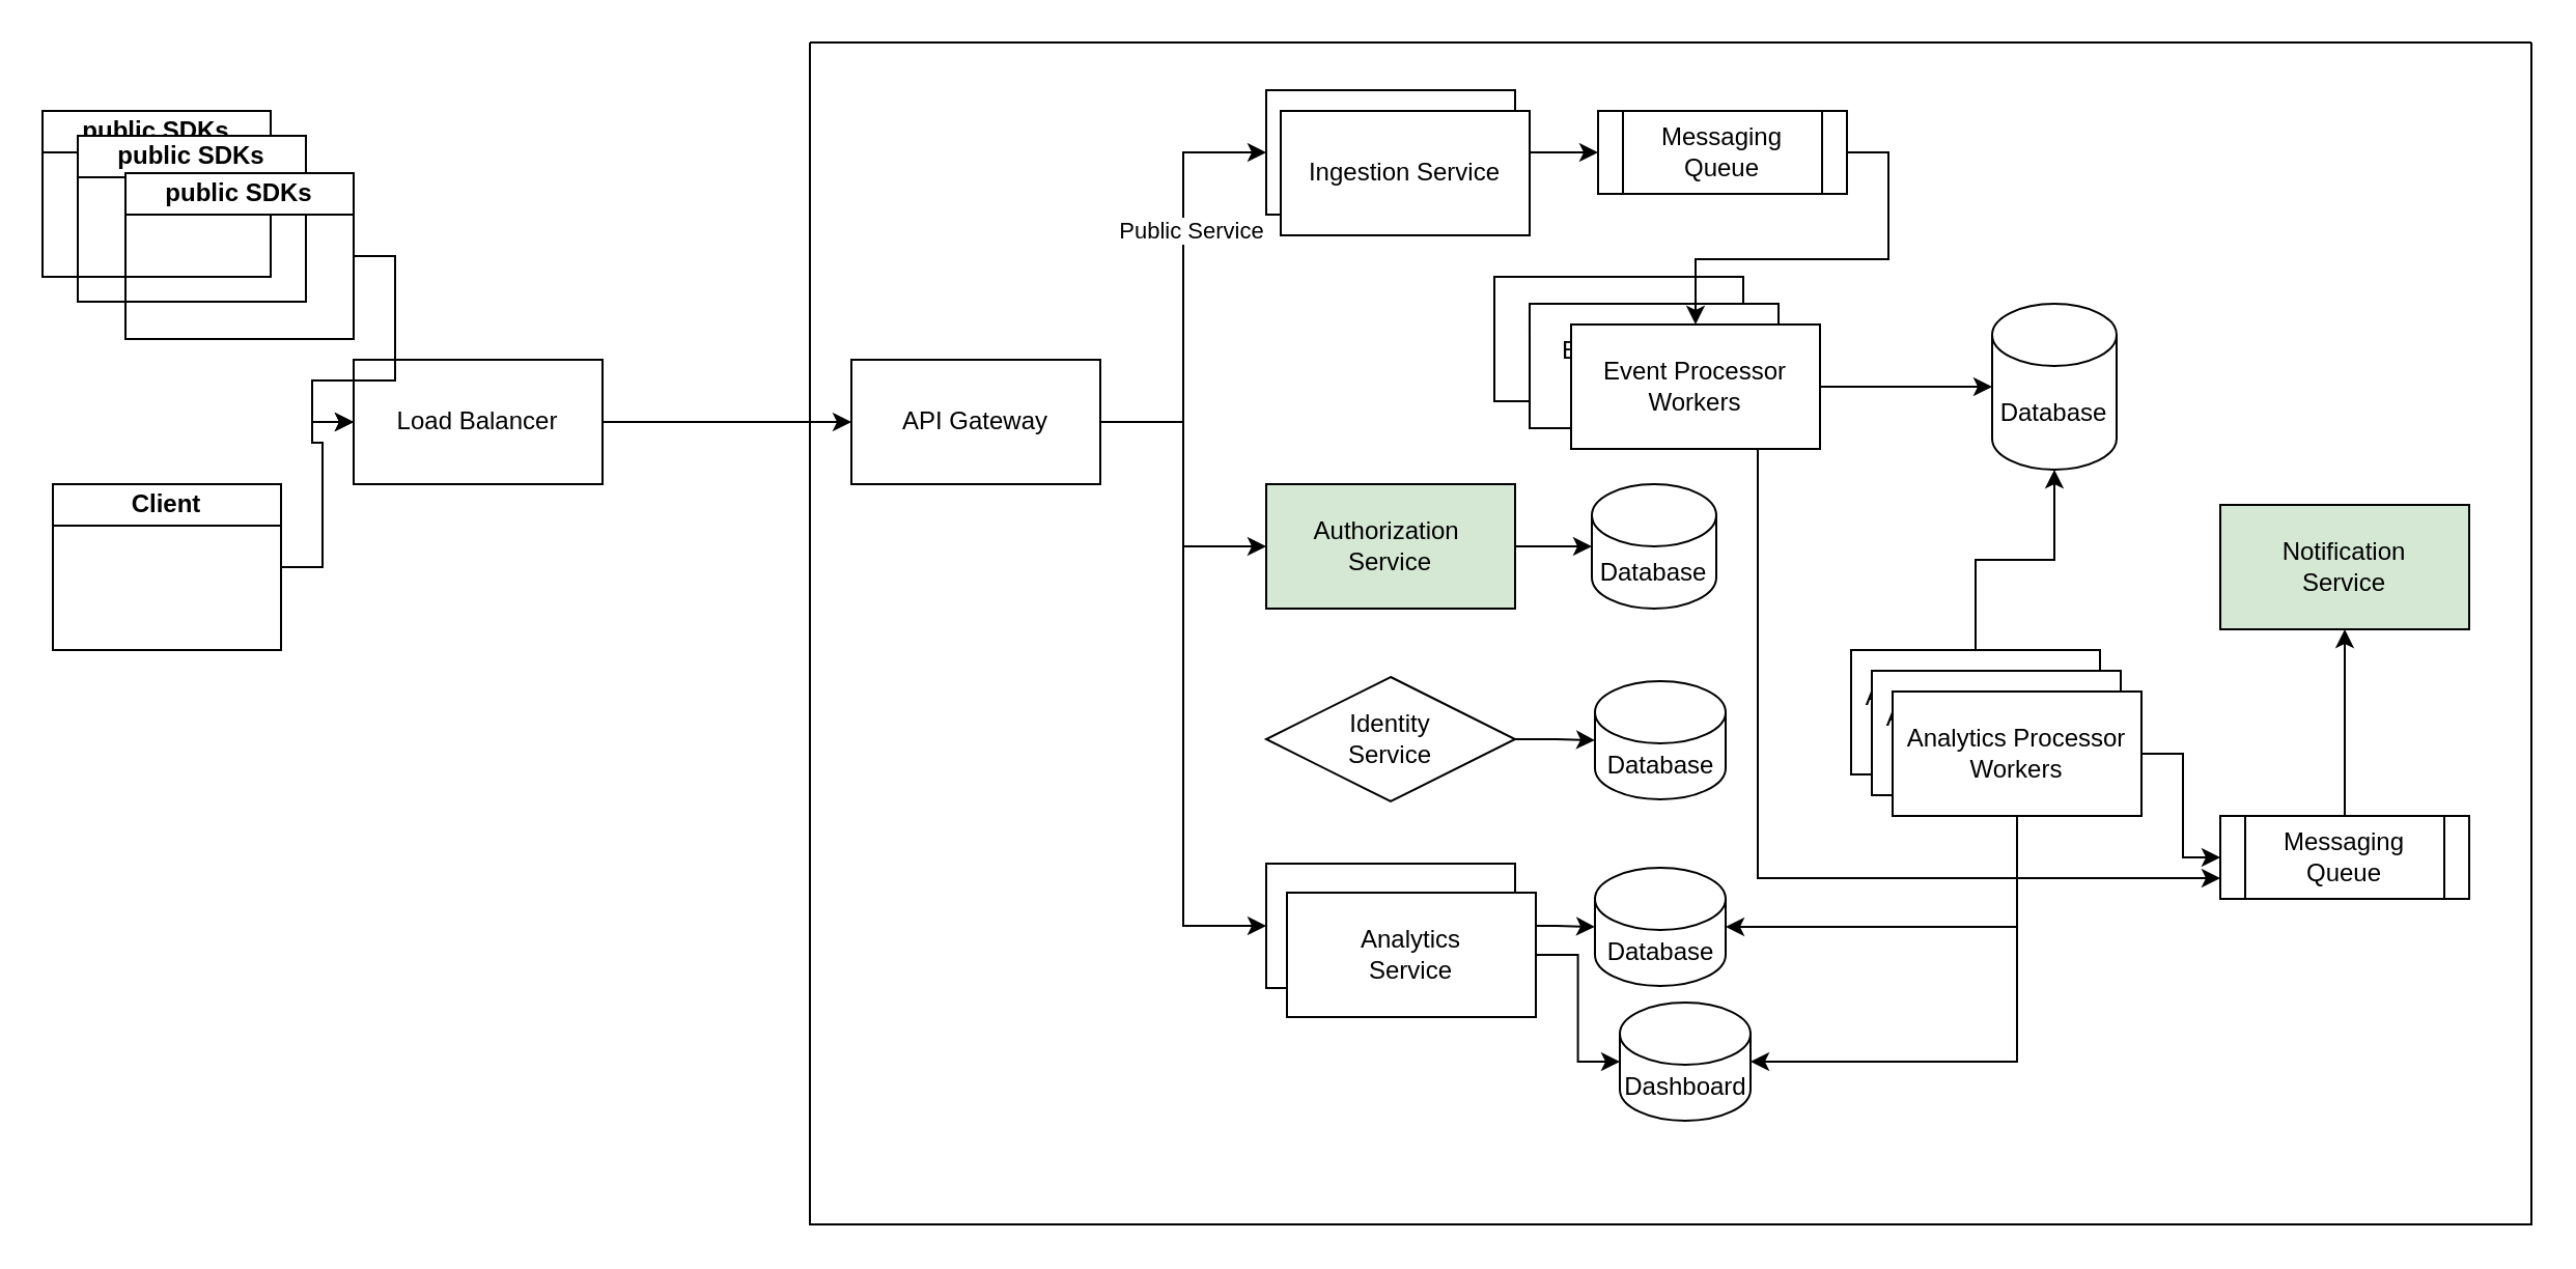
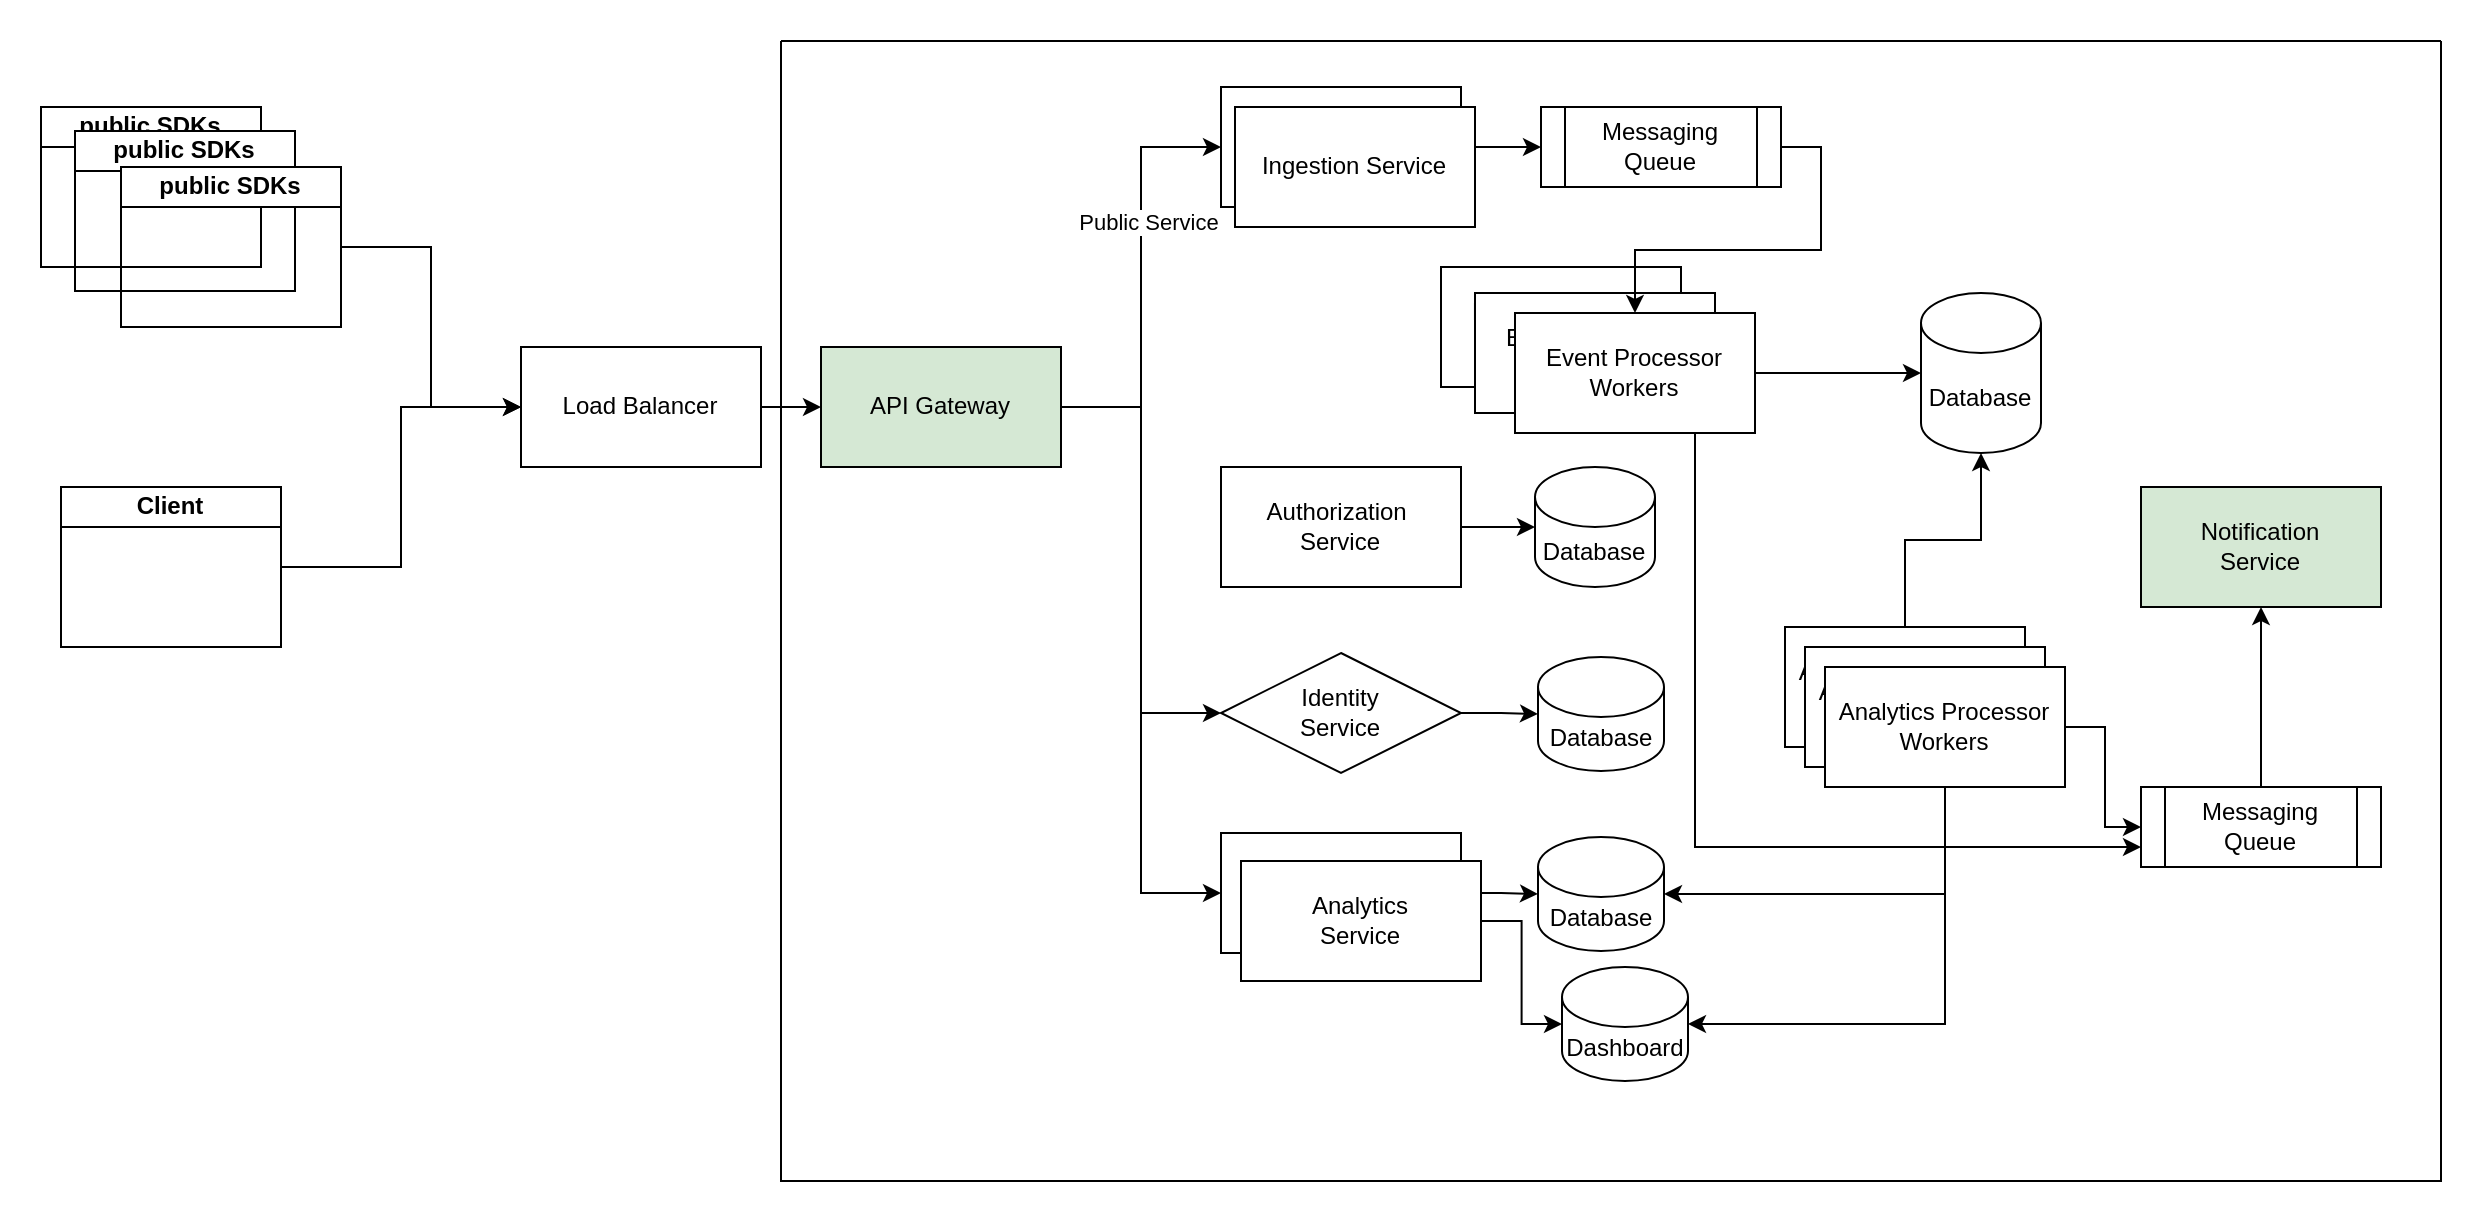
  <mxCell id="0" />
  <mxCell id="1" parent="0" />
  <mxCell id="2" style="edgeStyle=orthogonalEdgeStyle;rounded=0;orthogonalLoop=1;jettySize=auto;html=1;exitX=1;exitY=0.5;exitDx=0;exitDy=0;entryX=0;entryY=0.5;entryDx=0;entryDy=0;" edge="1" parent="1" source="3" target="5"><mxGeometry relative="1" as="geometry" /></mxCell>
- <mxCell id="3" value="Client" style="swimlane;whiteSpace=wrap;html=1;startSize=20;" vertex="1" parent="1"><mxGeometry x="25" y="233" width="110" height="80" as="geometry" /></mxCell>
+ <mxCell id="3" value="Client" style="swimlane;whiteSpace=wrap;html=1;startSize=20;" vertex="1" parent="1"><mxGeometry x="30" y="243" width="110" height="80" as="geometry" /></mxCell>
  <mxCell id="4" style="edgeStyle=orthogonalEdgeStyle;rounded=0;orthogonalLoop=1;jettySize=auto;html=1;exitX=1;exitY=0.5;exitDx=0;exitDy=0;entryX=0;entryY=0.5;entryDx=0;entryDy=0;" edge="1" parent="1" source="5" target="11"><mxGeometry relative="1" as="geometry" /></mxCell>
- <mxCell id="5" value="Load Balancer" style="rounded=0;whiteSpace=wrap;html=1;" vertex="1" parent="1"><mxGeometry x="170" y="173" width="120" height="60" as="geometry" /></mxCell>
+ <mxCell id="5" value="Load Balancer" style="rounded=0;whiteSpace=wrap;html=1;" vertex="1" parent="1"><mxGeometry x="260" y="173" width="120" height="60" as="geometry" /></mxCell>
  <mxCell id="6" style="edgeStyle=orthogonalEdgeStyle;rounded=0;orthogonalLoop=1;jettySize=auto;html=1;exitX=1;exitY=0.5;exitDx=0;exitDy=0;entryX=0;entryY=0.5;entryDx=0;entryDy=0;" edge="1" parent="1" source="11" target="13"><mxGeometry relative="1" as="geometry" /></mxCell>
  <mxCell id="7" value="Public Service" style="edgeLabel;html=1;align=center;verticalAlign=middle;resizable=0;points=[];" vertex="1" connectable="0" parent="6"><mxGeometry x="0.263" y="-3" relative="1" as="geometry"><mxPoint as="offset" /></mxGeometry></mxCell>
- <mxCell id="8" style="edgeStyle=orthogonalEdgeStyle;rounded=0;orthogonalLoop=1;jettySize=auto;html=1;exitX=1;exitY=0.5;exitDx=0;exitDy=0;entryX=0;entryY=0.5;entryDx=0;entryDy=0;" edge="1" parent="1" source="11" target="27"><mxGeometry relative="1" as="geometry" /></mxCell>
+ <mxCell id="9" style="edgeStyle=orthogonalEdgeStyle;rounded=0;orthogonalLoop=1;jettySize=auto;html=1;exitX=1;exitY=0.5;exitDx=0;exitDy=0;entryX=0;entryY=0.5;entryDx=0;entryDy=0;" edge="1" parent="1" source="11" target="29"><mxGeometry relative="1" as="geometry" /></mxCell>
  <mxCell id="10" style="edgeStyle=orthogonalEdgeStyle;rounded=0;orthogonalLoop=1;jettySize=auto;html=1;exitX=1;exitY=0.5;exitDx=0;exitDy=0;entryX=0;entryY=0.5;entryDx=0;entryDy=0;" edge="1" parent="1" source="11" target="34"><mxGeometry relative="1" as="geometry" /></mxCell>
- <mxCell id="11" value="API Gateway" style="rounded=0;whiteSpace=wrap;html=1;" vertex="1" parent="1"><mxGeometry x="410" y="173" width="120" height="60" as="geometry" /></mxCell>
+ <mxCell id="11" value="API Gateway" style="rounded=0;whiteSpace=wrap;html=1;fillColor=#d5e8d4;" vertex="1" parent="1"><mxGeometry x="410" y="173" width="120" height="60" as="geometry" /></mxCell>
  <mxCell id="12" style="edgeStyle=orthogonalEdgeStyle;rounded=0;orthogonalLoop=1;jettySize=auto;html=1;exitX=1;exitY=0.5;exitDx=0;exitDy=0;entryX=0;entryY=0.5;entryDx=0;entryDy=0;" edge="1" parent="1" source="13" target="18"><mxGeometry relative="1" as="geometry" /></mxCell>
  <mxCell id="13" value="Ingestion Service" style="rounded=0;whiteSpace=wrap;html=1;" vertex="1" parent="1"><mxGeometry x="610" y="43" width="120" height="60" as="geometry" /></mxCell>
  <mxCell id="14" value="public SDKs" style="swimlane;whiteSpace=wrap;html=1;startSize=20;" vertex="1" parent="1"><mxGeometry x="20" y="53" width="110" height="80" as="geometry" /></mxCell>
  <mxCell id="15" value="public SDKs" style="swimlane;whiteSpace=wrap;html=1;startSize=20;" vertex="1" parent="1"><mxGeometry x="37" y="65" width="110" height="80" as="geometry" /></mxCell>
  <mxCell id="16" style="edgeStyle=orthogonalEdgeStyle;rounded=0;orthogonalLoop=1;jettySize=auto;html=1;exitX=1;exitY=0.5;exitDx=0;exitDy=0;entryX=0;entryY=0.5;entryDx=0;entryDy=0;" edge="1" parent="1" source="17" target="5"><mxGeometry relative="1" as="geometry" /></mxCell>
  <mxCell id="17" value="public SDKs" style="swimlane;whiteSpace=wrap;html=1;startSize=20;" vertex="1" parent="1"><mxGeometry x="60" y="83" width="110" height="80" as="geometry" /></mxCell>
  <mxCell id="18" value="Messaging Queue" style="shape=process;whiteSpace=wrap;html=1;backgroundOutline=1;" vertex="1" parent="1"><mxGeometry x="770" y="53" width="120" height="40" as="geometry" /></mxCell>
  <mxCell id="19" value="Event Processor Workers" style="rounded=0;whiteSpace=wrap;html=1;" vertex="1" parent="1"><mxGeometry x="720" y="133" width="120" height="60" as="geometry" /></mxCell>
  <mxCell id="20" value="Event Processor Workers" style="rounded=0;whiteSpace=wrap;html=1;" vertex="1" parent="1"><mxGeometry x="737" y="146" width="120" height="60" as="geometry" /></mxCell>
  <mxCell id="21" style="edgeStyle=orthogonalEdgeStyle;rounded=0;orthogonalLoop=1;jettySize=auto;html=1;exitX=0.75;exitY=1;exitDx=0;exitDy=0;entryX=0;entryY=0.75;entryDx=0;entryDy=0;" edge="1" parent="1" source="22" target="47"><mxGeometry relative="1" as="geometry" /></mxCell>
  <mxCell id="22" value="Event Processor Workers" style="rounded=0;whiteSpace=wrap;html=1;" vertex="1" parent="1"><mxGeometry x="757" y="156" width="120" height="60" as="geometry" /></mxCell>
  <mxCell id="23" style="edgeStyle=orthogonalEdgeStyle;rounded=0;orthogonalLoop=1;jettySize=auto;html=1;exitX=1;exitY=0.5;exitDx=0;exitDy=0;entryX=0.5;entryY=0;entryDx=0;entryDy=0;" edge="1" parent="1" source="18" target="22"><mxGeometry relative="1" as="geometry" /></mxCell>
  <mxCell id="24" value="Database" style="shape=cylinder3;whiteSpace=wrap;html=1;boundedLbl=1;backgroundOutline=1;size=15;" vertex="1" parent="1"><mxGeometry x="960" y="146" width="60" height="80" as="geometry" /></mxCell>
  <mxCell id="25" style="edgeStyle=orthogonalEdgeStyle;rounded=0;orthogonalLoop=1;jettySize=auto;html=1;exitX=1;exitY=0.5;exitDx=0;exitDy=0;entryX=0;entryY=0.5;entryDx=0;entryDy=0;entryPerimeter=0;" edge="1" parent="1" source="22" target="24"><mxGeometry relative="1" as="geometry" /></mxCell>
  <mxCell id="26" style="edgeStyle=orthogonalEdgeStyle;rounded=0;orthogonalLoop=1;jettySize=auto;html=1;exitX=1;exitY=0.5;exitDx=0;exitDy=0;" edge="1" parent="1" source="27" target="30"><mxGeometry relative="1" as="geometry" /></mxCell>
- <mxCell id="27" value="Authorization&amp;nbsp;&lt;div&gt;Service&lt;/div&gt;" style="rounded=0;whiteSpace=wrap;html=1;fillColor=#d5e8d4;" vertex="1" parent="1"><mxGeometry x="610" y="233" width="120" height="60" as="geometry" /></mxCell>
+ <mxCell id="27" value="Authorization&amp;nbsp;&lt;div&gt;Service&lt;/div&gt;" style="rounded=0;whiteSpace=wrap;html=1;" vertex="1" parent="1"><mxGeometry x="610" y="233" width="120" height="60" as="geometry" /></mxCell>
  <mxCell id="28" style="edgeStyle=orthogonalEdgeStyle;rounded=0;orthogonalLoop=1;jettySize=auto;html=1;exitX=1;exitY=0.5;exitDx=0;exitDy=0;" edge="1" parent="1" source="29" target="31"><mxGeometry relative="1" as="geometry" /></mxCell>
  <mxCell id="29" value="&lt;div&gt;Identity&lt;/div&gt;&lt;div&gt;Service&lt;/div&gt;" style="rhombus;whiteSpace=wrap;html=1;" vertex="1" parent="1"><mxGeometry x="610" y="326" width="120" height="60" as="geometry" /></mxCell>
  <mxCell id="30" value="Database" style="shape=cylinder3;whiteSpace=wrap;html=1;boundedLbl=1;backgroundOutline=1;size=15;" vertex="1" parent="1"><mxGeometry x="767" y="233" width="60" height="60" as="geometry" /></mxCell>
  <mxCell id="31" value="Database" style="shape=cylinder3;whiteSpace=wrap;html=1;boundedLbl=1;backgroundOutline=1;size=15;" vertex="1" parent="1"><mxGeometry x="768.5" y="328" width="63" height="57" as="geometry" /></mxCell>
  <mxCell id="32" value="" style="swimlane;startSize=0;" vertex="1" parent="1"><mxGeometry x="390" y="20" width="830" height="570" as="geometry"><mxRectangle x="390" y="117" width="50" height="40" as="alternateBounds" /></mxGeometry></mxCell>
  <mxCell id="33" style="edgeStyle=orthogonalEdgeStyle;rounded=0;orthogonalLoop=1;jettySize=auto;html=1;exitX=1;exitY=0.5;exitDx=0;exitDy=0;" edge="1" parent="32" source="34" target="35"><mxGeometry relative="1" as="geometry" /></mxCell>
  <mxCell id="34" value="&lt;div&gt;&lt;span style=&quot;background-color: transparent; color: light-dark(rgb(0, 0, 0), rgb(255, 255, 255));&quot;&gt;Analytics&lt;/span&gt;&lt;/div&gt;&lt;div&gt;&lt;span style=&quot;background-color: transparent; color: light-dark(rgb(0, 0, 0), rgb(255, 255, 255));&quot;&gt;Service&lt;/span&gt;&lt;/div&gt;" style="rounded=0;whiteSpace=wrap;html=1;" vertex="1" parent="32"><mxGeometry x="220" y="396" width="120" height="60" as="geometry" /></mxCell>
  <mxCell id="35" value="Database" style="shape=cylinder3;whiteSpace=wrap;html=1;boundedLbl=1;backgroundOutline=1;size=15;" vertex="1" parent="32"><mxGeometry x="378.5" y="398" width="63" height="57" as="geometry" /></mxCell>
  <mxCell id="36" value="&lt;div&gt;&lt;span style=&quot;background-color: transparent; color: light-dark(rgb(0, 0, 0), rgb(255, 255, 255));&quot;&gt;Analytics&lt;/span&gt;&lt;/div&gt;&lt;div&gt;&lt;span style=&quot;background-color: transparent; color: light-dark(rgb(0, 0, 0), rgb(255, 255, 255));&quot;&gt;Service&lt;/span&gt;&lt;/div&gt;" style="rounded=0;whiteSpace=wrap;html=1;" vertex="1" parent="32"><mxGeometry x="230" y="410" width="120" height="60" as="geometry" /></mxCell>
  <mxCell id="37" value="Dashboard" style="shape=cylinder3;whiteSpace=wrap;html=1;boundedLbl=1;backgroundOutline=1;size=15;" vertex="1" parent="32"><mxGeometry x="390.5" y="463" width="63" height="57" as="geometry" /></mxCell>
  <mxCell id="38" style="edgeStyle=orthogonalEdgeStyle;rounded=0;orthogonalLoop=1;jettySize=auto;html=1;exitX=1;exitY=0.5;exitDx=0;exitDy=0;entryX=0;entryY=0.5;entryDx=0;entryDy=0;entryPerimeter=0;" edge="1" parent="32" source="36" target="37"><mxGeometry relative="1" as="geometry" /></mxCell>
  <mxCell id="39" value="Analytics Processor Workers" style="rounded=0;whiteSpace=wrap;html=1;" vertex="1" parent="32"><mxGeometry x="502" y="293" width="120" height="60" as="geometry" /></mxCell>
  <mxCell id="40" value="Analytics Processor Workers" style="rounded=0;whiteSpace=wrap;html=1;" vertex="1" parent="32"><mxGeometry x="512" y="303" width="120" height="60" as="geometry" /></mxCell>
  <mxCell id="41" style="edgeStyle=orthogonalEdgeStyle;rounded=0;orthogonalLoop=1;jettySize=auto;html=1;exitX=1;exitY=0.5;exitDx=0;exitDy=0;entryX=0;entryY=0.5;entryDx=0;entryDy=0;" edge="1" parent="32" source="42" target="47"><mxGeometry relative="1" as="geometry" /></mxCell>
  <mxCell id="42" value="Analytics Processor Workers" style="rounded=0;whiteSpace=wrap;html=1;" vertex="1" parent="32"><mxGeometry x="522" y="313" width="120" height="60" as="geometry" /></mxCell>
  <mxCell id="43" style="edgeStyle=orthogonalEdgeStyle;rounded=0;orthogonalLoop=1;jettySize=auto;html=1;exitX=0.5;exitY=1;exitDx=0;exitDy=0;entryX=1;entryY=0.5;entryDx=0;entryDy=0;entryPerimeter=0;" edge="1" parent="32" source="42" target="35"><mxGeometry relative="1" as="geometry" /></mxCell>
  <mxCell id="44" style="edgeStyle=orthogonalEdgeStyle;rounded=0;orthogonalLoop=1;jettySize=auto;html=1;exitX=0.5;exitY=1;exitDx=0;exitDy=0;entryX=1;entryY=0.5;entryDx=0;entryDy=0;entryPerimeter=0;" edge="1" parent="32" source="42" target="37"><mxGeometry relative="1" as="geometry" /></mxCell>
  <mxCell id="45" style="edgeStyle=orthogonalEdgeStyle;rounded=0;orthogonalLoop=1;jettySize=auto;html=1;entryX=0.5;entryY=1;entryDx=0;entryDy=0;" edge="1" parent="32" source="47" target="46"><mxGeometry relative="1" as="geometry" /></mxCell>
  <mxCell id="46" value="Notification&lt;br&gt;Service" style="rounded=0;whiteSpace=wrap;html=1;fillColor=#d5e8d4;" vertex="1" parent="32"><mxGeometry x="680" y="223" width="120" height="60" as="geometry" /></mxCell>
  <mxCell id="47" value="Messaging Queue" style="shape=process;whiteSpace=wrap;html=1;backgroundOutline=1;" vertex="1" parent="32"><mxGeometry x="680" y="373" width="120" height="40" as="geometry" /></mxCell>
  <mxCell id="48" value="Ingestion Service" style="rounded=0;whiteSpace=wrap;html=1;" vertex="1" parent="1"><mxGeometry x="617" y="53" width="120" height="60" as="geometry" /></mxCell>
  <mxCell id="49" style="edgeStyle=orthogonalEdgeStyle;rounded=0;orthogonalLoop=1;jettySize=auto;html=1;exitX=0.5;exitY=0;exitDx=0;exitDy=0;entryX=0.5;entryY=1;entryDx=0;entryDy=0;entryPerimeter=0;" edge="1" parent="1" source="39" target="24"><mxGeometry relative="1" as="geometry" /></mxCell>
